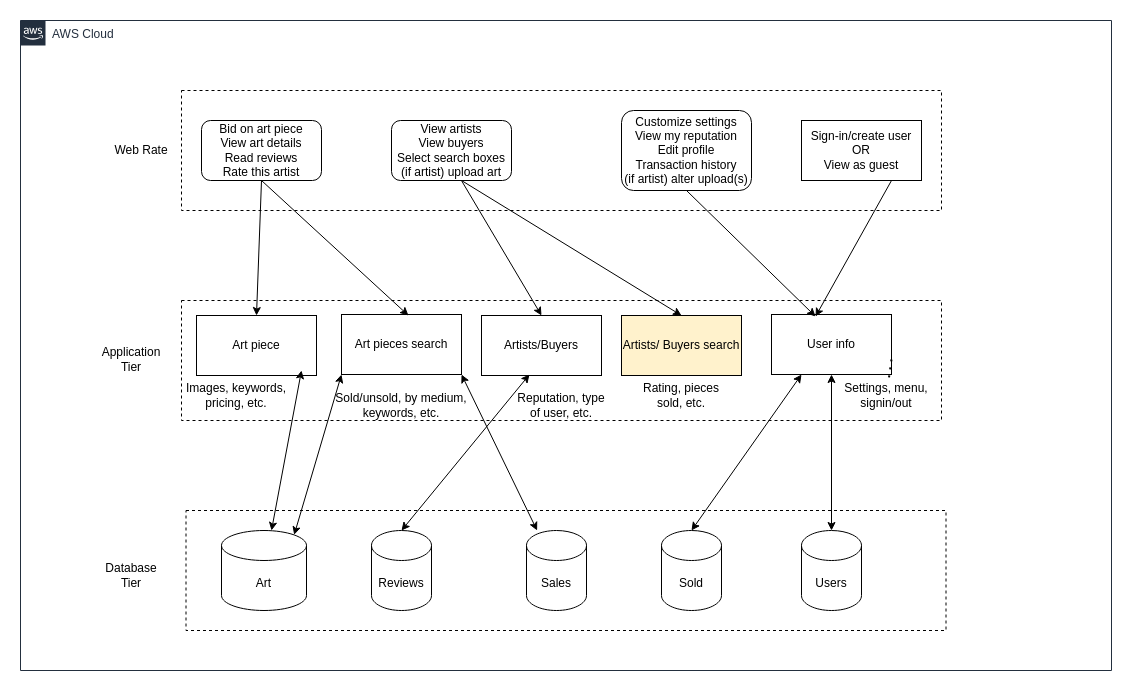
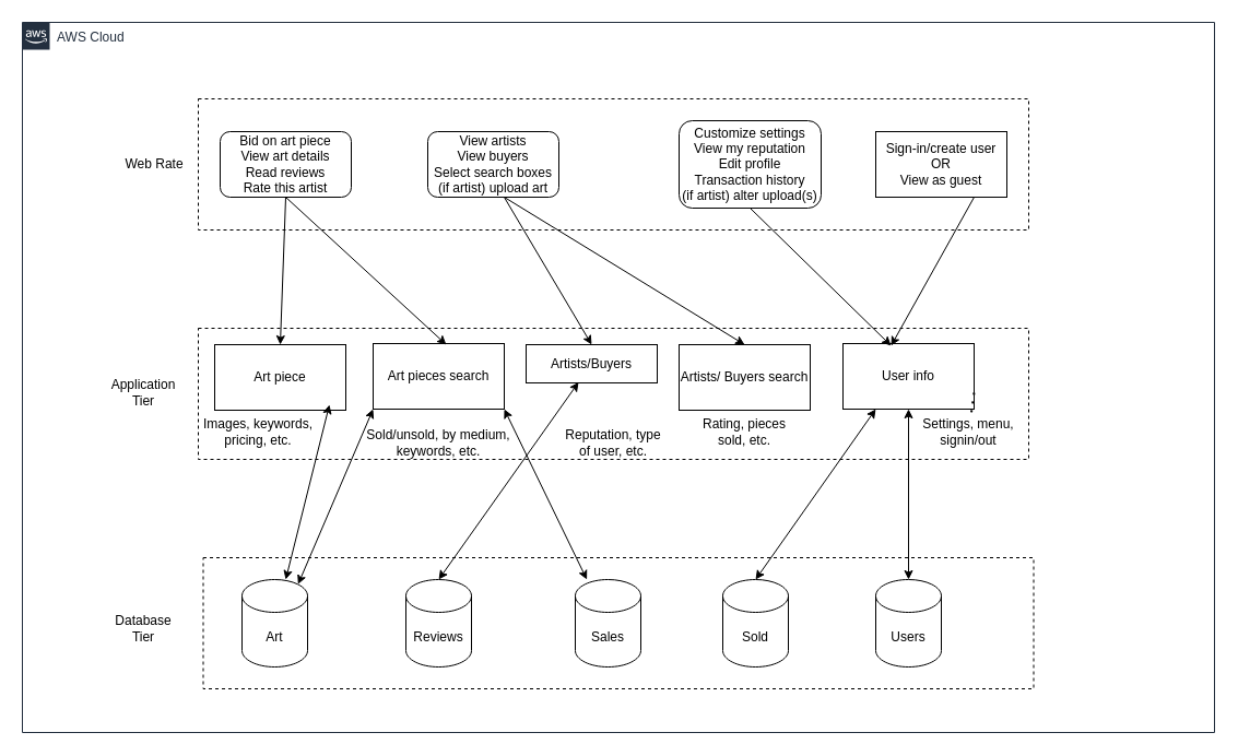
  <mxCell id="0" />
  <mxCell id="1" parent="0" />
  <mxCell id="2" value="AWS Cloud" style="points=[[0,0],[0.25,0],[0.5,0],[0.75,0],[1,0],[1,0.25],[1,0.5],[1,0.75],[1,1],[0.75,1],[0.5,1],[0.25,1],[0,1],[0,0.75],[0,0.5],[0,0.25]];outlineConnect=0;gradientColor=none;html=1;whiteSpace=wrap;fontSize=12;fontStyle=0;shape=mxgraph.aws4.group;grIcon=mxgraph.aws4.group_aws_cloud_alt;strokeColor=#232F3E;fillColor=none;verticalAlign=top;align=left;spacingLeft=30;fontColor=#232F3E;dashed=0;labelBackgroundColor=#ffffff;container=1;pointerEvents=0;collapsible=0;recursiveResize=0;" parent="1" vertex="1"><mxGeometry x="20" y="20" width="1091" height="650" as="geometry" /></mxCell>
  <mxCell id="3" value="" style="rounded=0;whiteSpace=wrap;html=1;labelBackgroundColor=none;fillColor=none;dashed=1;container=1;pointerEvents=0;collapsible=0;recursiveResize=0;" parent="2" vertex="1"><mxGeometry x="165.5" y="490" width="760" height="120" as="geometry" /></mxCell>
- <mxCell id="4" value="Art" style="shape=cylinder3;whiteSpace=wrap;html=1;boundedLbl=1;backgroundOutline=1;size=15;" vertex="1" parent="3"><mxGeometry x="35.5" y="20" width="85" height="80" as="geometry" /></mxCell>
+ <mxCell id="4" value="Art" style="shape=cylinder3;whiteSpace=wrap;html=1;boundedLbl=1;backgroundOutline=1;size=15;" vertex="1" parent="3"><mxGeometry x="35.5" y="20" width="60" height="80" as="geometry" /></mxCell>
  <mxCell id="5" value="Users" style="shape=cylinder3;whiteSpace=wrap;html=1;boundedLbl=1;backgroundOutline=1;size=15;" vertex="1" parent="3"><mxGeometry x="615.5" y="20" width="60" height="80" as="geometry" /></mxCell>
  <mxCell id="6" value="Sales" style="shape=cylinder3;whiteSpace=wrap;html=1;boundedLbl=1;backgroundOutline=1;size=15;" vertex="1" parent="3"><mxGeometry x="340.5" y="20" width="60" height="80" as="geometry" /></mxCell>
  <mxCell id="7" value="Reviews" style="shape=cylinder3;whiteSpace=wrap;html=1;boundedLbl=1;backgroundOutline=1;size=15;" vertex="1" parent="3"><mxGeometry x="185.5" y="20" width="60" height="80" as="geometry" /></mxCell>
  <mxCell id="8" value="Sold" style="shape=cylinder3;whiteSpace=wrap;html=1;boundedLbl=1;backgroundOutline=1;size=15;" vertex="1" parent="3"><mxGeometry x="475.5" y="20" width="60" height="80" as="geometry" /></mxCell>
  <mxCell id="9" value="" style="rounded=0;whiteSpace=wrap;html=1;labelBackgroundColor=none;fillColor=none;dashed=1;container=1;pointerEvents=0;collapsible=0;recursiveResize=0;" parent="2" vertex="1"><mxGeometry x="161" y="280" width="760" height="120" as="geometry" /></mxCell>
  <mxCell id="10" value="Art piece" style="rounded=0;whiteSpace=wrap;html=1;" vertex="1" parent="9"><mxGeometry x="15" y="15" width="120" height="60" as="geometry" /></mxCell>
  <mxCell id="11" value="Images, keywords, pricing, etc." style="text;html=1;align=center;verticalAlign=middle;whiteSpace=wrap;rounded=0;" vertex="1" parent="9"><mxGeometry y="80" width="110" height="30" as="geometry" /></mxCell>
  <mxCell id="12" value="Art pieces search" style="rounded=0;whiteSpace=wrap;html=1;" vertex="1" parent="9"><mxGeometry x="160" y="14" width="120" height="60" as="geometry" /></mxCell>
  <mxCell id="13" value="Sold/unsold, by medium, keywords, etc." style="text;html=1;align=center;verticalAlign=middle;whiteSpace=wrap;rounded=0;" vertex="1" parent="9"><mxGeometry x="150" y="90" width="140" height="30" as="geometry" /></mxCell>
- <mxCell id="14" value="Artists/Buyers" style="rounded=0;whiteSpace=wrap;html=1;" vertex="1" parent="9"><mxGeometry x="300" y="15" width="120" height="60" as="geometry" /></mxCell>
+ <mxCell id="14" value="Artists/Buyers" style="rounded=0;whiteSpace=wrap;html=1;" vertex="1" parent="9"><mxGeometry x="300" y="15" width="120" height="35" as="geometry" /></mxCell>
  <mxCell id="15" value="Reputation, type of user, etc." style="text;html=1;align=center;verticalAlign=middle;whiteSpace=wrap;rounded=0;" vertex="1" parent="9"><mxGeometry x="335" y="90" width="90" height="30" as="geometry" /></mxCell>
- <mxCell id="16" value="Artists/ Buyers search" style="rounded=0;whiteSpace=wrap;html=1;fillColor=#fff2cc;" vertex="1" parent="9"><mxGeometry x="440" y="15" width="120" height="60" as="geometry" /></mxCell>
+ <mxCell id="16" value="Artists/ Buyers search" style="rounded=0;whiteSpace=wrap;html=1;" vertex="1" parent="9"><mxGeometry x="440" y="15" width="120" height="60" as="geometry" /></mxCell>
  <mxCell id="17" value="Rating, pieces sold, etc." style="text;html=1;align=center;verticalAlign=middle;whiteSpace=wrap;rounded=0;" vertex="1" parent="9"><mxGeometry x="455" y="80" width="90" height="30" as="geometry" /></mxCell>
  <mxCell id="18" value="User info" style="rounded=0;whiteSpace=wrap;html=1;" vertex="1" parent="9"><mxGeometry x="590" y="14" width="120" height="60" as="geometry" /></mxCell>
  <mxCell id="19" value="Settings, menu, signin/out" style="text;html=1;align=center;verticalAlign=middle;whiteSpace=wrap;rounded=0;" vertex="1" parent="9"><mxGeometry x="660" y="80" width="90" height="30" as="geometry" /></mxCell>
  <mxCell id="20" value="" style="endArrow=none;dashed=1;html=1;dashPattern=1 3;strokeWidth=2;rounded=0;exitX=1;exitY=0.75;exitDx=0;exitDy=0;" edge="1" parent="9" source="18" target="19"><mxGeometry width="50" height="50" relative="1" as="geometry"><mxPoint x="380" y="70" as="sourcePoint" /><mxPoint x="430" y="20" as="targetPoint" /></mxGeometry></mxCell>
  <mxCell id="21" value="" style="rounded=0;whiteSpace=wrap;html=1;labelBackgroundColor=none;fillColor=none;dashed=1;container=1;pointerEvents=0;collapsible=0;recursiveResize=0;" parent="2" vertex="1"><mxGeometry x="161" y="70" width="760" height="120" as="geometry" /></mxCell>
  <mxCell id="22" value="&lt;div&gt;Sign-in/create user&lt;/div&gt;&lt;div&gt;OR&lt;/div&gt;&lt;div&gt;View as guest&lt;br&gt;&lt;/div&gt;" style="whiteSpace=wrap;html=1;rounded=0;" vertex="1" parent="21"><mxGeometry x="620" y="30" width="120" height="60" as="geometry" /></mxCell>
  <mxCell id="23" value="&lt;div&gt;View artists&lt;/div&gt;&lt;div&gt;View buyers&lt;/div&gt;&lt;div&gt;Select search boxes&lt;/div&gt;&lt;div&gt;(if artist) upload art&lt;br&gt;&lt;/div&gt;" style="rounded=1;whiteSpace=wrap;html=1;" vertex="1" parent="21"><mxGeometry x="210" y="30" width="120" height="60" as="geometry" /></mxCell>
  <mxCell id="24" value="&lt;div&gt;Customize settings&lt;/div&gt;&lt;div&gt;View my reputation&lt;/div&gt;&lt;div&gt;Edit profile&lt;/div&gt;&lt;div&gt;Transaction history&lt;br&gt;&lt;/div&gt;&lt;div&gt;(if artist) alter upload(s)&lt;br&gt;&lt;/div&gt;" style="rounded=1;whiteSpace=wrap;html=1;" vertex="1" parent="21"><mxGeometry x="440" y="20" width="130" height="80" as="geometry" /></mxCell>
  <mxCell id="25" value="&lt;div&gt;Bid on art piece&lt;/div&gt;&lt;div&gt;View art details&lt;/div&gt;&lt;div&gt;Read reviews&lt;/div&gt;&lt;div&gt;Rate this artist&lt;br&gt;&lt;/div&gt;" style="rounded=1;whiteSpace=wrap;html=1;" vertex="1" parent="21"><mxGeometry x="20" y="30" width="120" height="60" as="geometry" /></mxCell>
  <mxCell id="26" value="Web Rate" style="text;html=1;align=center;verticalAlign=middle;whiteSpace=wrap;rounded=0;" parent="2" vertex="1"><mxGeometry x="91" y="115" width="60" height="30" as="geometry" /></mxCell>
  <mxCell id="27" value="Application Tier" style="text;html=1;align=center;verticalAlign=middle;whiteSpace=wrap;rounded=0;" parent="2" vertex="1"><mxGeometry x="81" y="324" width="60" height="30" as="geometry" /></mxCell>
  <mxCell id="28" value="Database Tier" style="text;html=1;align=center;verticalAlign=middle;whiteSpace=wrap;rounded=0;" parent="2" vertex="1"><mxGeometry x="81" y="540" width="60" height="30" as="geometry" /></mxCell>
  <mxCell id="29" value="" style="endArrow=classic;startArrow=classic;html=1;rounded=0;" edge="1" parent="2" source="5" target="18"><mxGeometry width="50" height="50" relative="1" as="geometry"><mxPoint x="811" y="460" as="sourcePoint" /><mxPoint x="861" y="410" as="targetPoint" /></mxGeometry></mxCell>
  <mxCell id="30" value="" style="endArrow=classic;startArrow=classic;html=1;rounded=0;entryX=0.25;entryY=1;entryDx=0;entryDy=0;exitX=0.5;exitY=0;exitDx=0;exitDy=0;exitPerimeter=0;" edge="1" parent="2" source="8" target="18"><mxGeometry width="50" height="50" relative="1" as="geometry"><mxPoint x="541" y="350" as="sourcePoint" /><mxPoint x="591" y="300" as="targetPoint" /></mxGeometry></mxCell>
  <mxCell id="31" value="" style="endArrow=classic;html=1;rounded=0;exitX=0.75;exitY=1;exitDx=0;exitDy=0;entryX=0.367;entryY=0.033;entryDx=0;entryDy=0;entryPerimeter=0;" edge="1" parent="2" source="22" target="18"><mxGeometry width="50" height="50" relative="1" as="geometry"><mxPoint x="541" y="350" as="sourcePoint" /><mxPoint x="591" y="300" as="targetPoint" /></mxGeometry></mxCell>
  <mxCell id="32" value="" style="endArrow=classic;html=1;rounded=0;exitX=0.5;exitY=1;exitDx=0;exitDy=0;entryX=0.5;entryY=0;entryDx=0;entryDy=0;" edge="1" parent="2" source="25" target="10"><mxGeometry width="50" height="50" relative="1" as="geometry"><mxPoint x="541" y="350" as="sourcePoint" /><mxPoint x="591" y="300" as="targetPoint" /></mxGeometry></mxCell>
  <mxCell id="33" value="" style="endArrow=classic;html=1;rounded=0;entryX=0.558;entryY=0.017;entryDx=0;entryDy=0;entryPerimeter=0;exitX=0.5;exitY=1;exitDx=0;exitDy=0;" edge="1" parent="2" source="25" target="12"><mxGeometry width="50" height="50" relative="1" as="geometry"><mxPoint x="701" y="160" as="sourcePoint" /><mxPoint x="591" y="300" as="targetPoint" /></mxGeometry></mxCell>
  <mxCell id="34" value="" style="endArrow=classic;html=1;rounded=0;exitX=0.583;exitY=1;exitDx=0;exitDy=0;exitPerimeter=0;entryX=0.5;entryY=0;entryDx=0;entryDy=0;" edge="1" parent="2" source="23" target="14"><mxGeometry width="50" height="50" relative="1" as="geometry"><mxPoint x="541" y="350" as="sourcePoint" /><mxPoint x="591" y="300" as="targetPoint" /></mxGeometry></mxCell>
  <mxCell id="35" value="" style="endArrow=classic;html=1;rounded=0;exitX=0.5;exitY=1;exitDx=0;exitDy=0;entryX=0.367;entryY=0.033;entryDx=0;entryDy=0;entryPerimeter=0;" edge="1" parent="2" source="24" target="18"><mxGeometry width="50" height="50" relative="1" as="geometry"><mxPoint x="541" y="350" as="sourcePoint" /><mxPoint x="591" y="300" as="targetPoint" /></mxGeometry></mxCell>
  <mxCell id="36" value="" style="endArrow=classic;startArrow=classic;html=1;rounded=0;" edge="1" parent="2" source="4"><mxGeometry width="50" height="50" relative="1" as="geometry"><mxPoint x="541" y="350" as="sourcePoint" /><mxPoint x="281" y="350" as="targetPoint" /></mxGeometry></mxCell>
  <mxCell id="37" value="" style="endArrow=classic;startArrow=classic;html=1;rounded=0;exitX=0.4;exitY=0.983;exitDx=0;exitDy=0;entryX=0.5;entryY=0;entryDx=0;entryDy=0;entryPerimeter=0;exitPerimeter=0;" edge="1" parent="2" source="14" target="7"><mxGeometry width="50" height="50" relative="1" as="geometry"><mxPoint x="541" y="350" as="sourcePoint" /><mxPoint x="591" y="300" as="targetPoint" /></mxGeometry></mxCell>
  <mxCell id="38" value="" style="endArrow=classic;startArrow=classic;html=1;rounded=0;exitX=0;exitY=1;exitDx=0;exitDy=0;entryX=0.855;entryY=0;entryDx=0;entryDy=4.35;entryPerimeter=0;" edge="1" parent="2" source="12" target="4"><mxGeometry width="50" height="50" relative="1" as="geometry"><mxPoint x="541" y="350" as="sourcePoint" /><mxPoint x="591" y="300" as="targetPoint" /></mxGeometry></mxCell>
  <mxCell id="39" value="" style="endArrow=classic;startArrow=classic;html=1;rounded=0;exitX=1;exitY=1;exitDx=0;exitDy=0;" edge="1" parent="2" source="12" target="6"><mxGeometry width="50" height="50" relative="1" as="geometry"><mxPoint x="331" y="364" as="sourcePoint" /><mxPoint x="262" y="524" as="targetPoint" /></mxGeometry></mxCell>
  <mxCell id="40" value="" style="endArrow=classic;html=1;rounded=0;entryX=0.5;entryY=0;entryDx=0;entryDy=0;" edge="1" parent="1" target="16"><mxGeometry width="50" height="50" relative="1" as="geometry"><mxPoint x="461" y="180" as="sourcePoint" /><mxPoint x="611" y="320" as="targetPoint" /></mxGeometry></mxCell>
